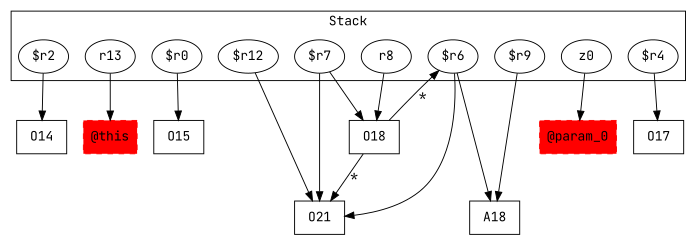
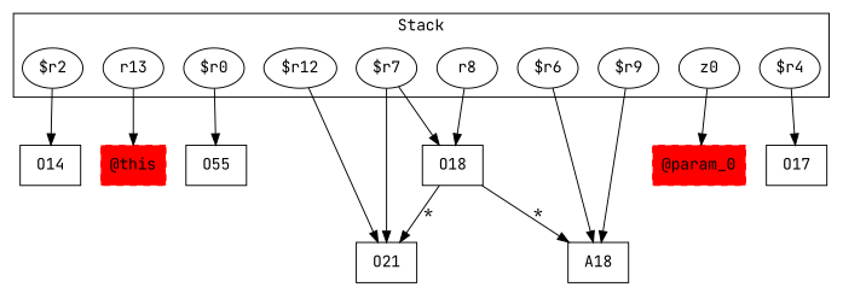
  digraph {
    fontname="JetBrains Mono"
    rankDir=LR
    node [fontname="JetBrains Mono"]
    edge [fontname="JetBrains Mono"]
    "$r2"
    r13
    "$r0"
    "$r12"
    "$r9"
    "$r7"
    z0
    n8 [label=r8]
    "$r6"
    "$r4"
    n11 [label=O14 shape=box]
    "@this" [color=red shape=box style="filled,dashed"]
-   O15 [shape=box]
+   O15 [shape=box label=O55]
    O21 [shape=box]
    A18 [shape=box]
    O18 [shape=box]
    "@param_0" [color=red shape=box style="filled,dashed"]
    O17 [shape=box]
    subgraph cluster_1 {
      label=Stack
      "$r2"
      r13
      "$r0"
      "$r12"
      "$r9"
      "$r7"
      z0
      n8
      "$r6"
      "$r4"
    }
    "$r2" -> n11
    r13 -> "@this"
    "$r0" -> O15
    "$r12" -> O21
    "$r9" -> A18
    "$r7" -> O21
    "$r7" -> O18
    z0 -> "@param_0"
    n8 -> O18
-   "$r6" -> O21
    "$r6" -> A18
    "$r4" -> O17
    O18 -> O21 [label="*" weight=0.2]
-   O18 -> "$r6" [label="*" weight=0.2]
+   O18 -> A18 [label="*" weight=0.2]
  }
